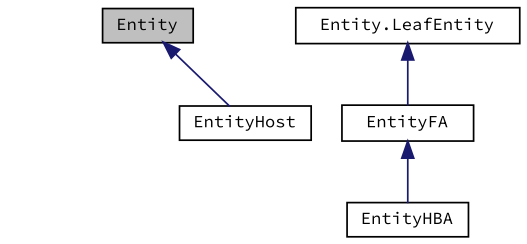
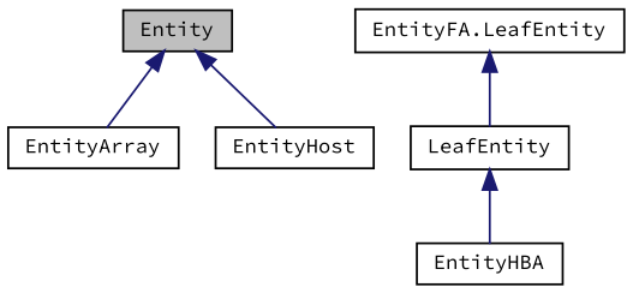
  digraph {
    fontname="Source Code Pro"
    node [color=black fillcolor=white fontname="Source Code Pro" fontsize=10 shape=record style=filled]
    edge [color=midnightblue dir=back fontname="Source Code Pro" fontsize=10 labelfontname=Helvetica labelfontsize=10 style=solid]
    n1 [fillcolor=grey75 fontcolor=black height=0.2 label=Entity width=0.4]
+   n2 [height=0.2 label=EntityArray width=0.4]
    n3 [height=0.2 label=EntityHost width=0.4]
-   n4 [height=0.2 label="Entity.LeafEntity" width=0.4]
-   n5 [height=0.2 label=EntityFA width=0.4]
+   n4 [height=0.2 label="EntityFA.LeafEntity" width=0.4]
+   n5 [height=0.2 label=LeafEntity width=0.4]
    n6 [height=0.2 label=EntityHBA width=0.4]
+   n1 -> n2
    n1 -> n3
    n4 -> n5
    n5 -> n6
  }
